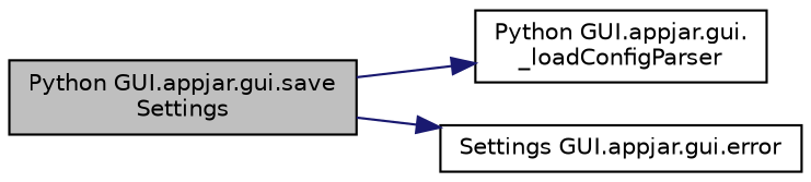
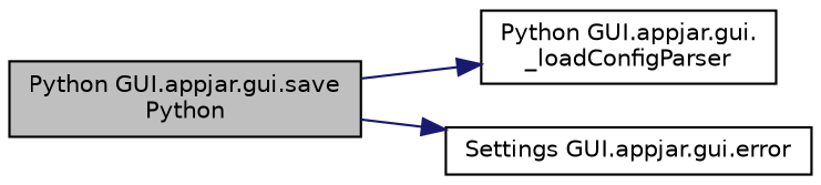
  digraph {
    rankdir=LR
    node [color=black fillcolor=white fontname=Helvetica fontsize=10 shape=record style=filled]
    edge [color=midnightblue fontname=Helvetica fontsize=10 labelfontname=Helvetica labelfontsize=10 style=solid]
-   n1 [fillcolor=grey75 fontcolor=black height=0.2 label="Python GUI.appjar.gui.save\lSettings" width=0.4]
+   n1 [fillcolor=grey75 fontcolor=black height=0.2 label="Python GUI.appjar.gui.save\lPython" width=0.4]
    n2 [height=0.2 label="Python GUI.appjar.gui.\l_loadConfigParser" width=0.4]
    n3 [height=0.2 label="Settings GUI.appjar.gui.error" width=0.4]
    n1 -> n2
    n1 -> n3
  }
